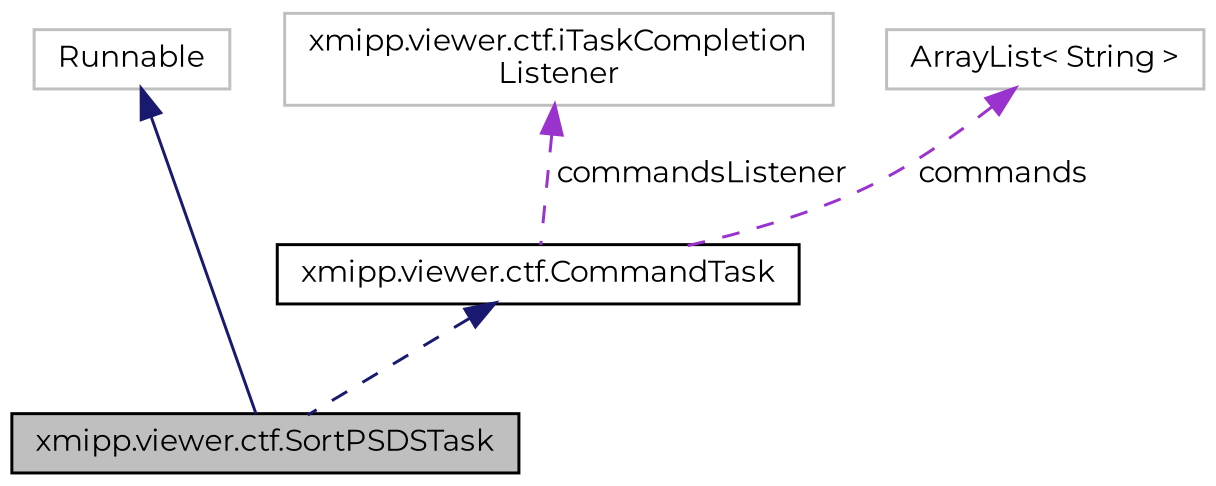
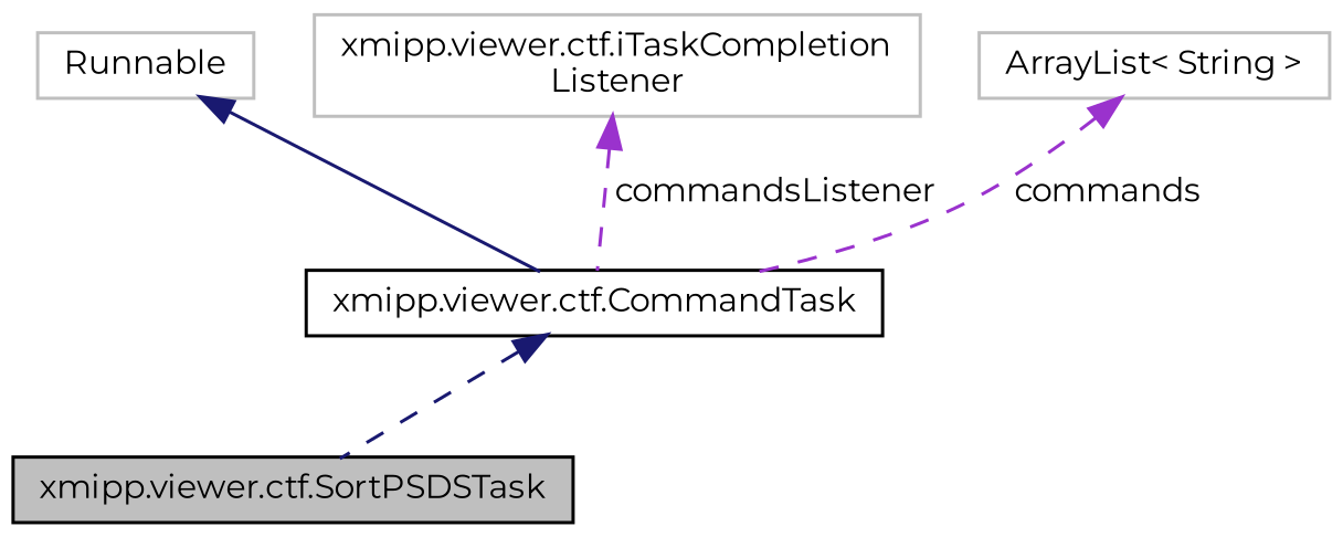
  digraph {
    fontname=Montserrat
    node [color=grey75 fillcolor=white fontname=Montserrat fontsize=10 shape=record style=filled]
    edge [color=midnightblue dir=back fontname=Montserrat fontsize=10 labelfontname=Helvetica labelfontsize=10 style=dashed]
    n1 [color=black fillcolor=grey75 fontcolor=black height=0.2 label="xmipp.viewer.ctf.SortPSDSTask" width=0.4]
    n2 [color=black height=0.2 label="xmipp.viewer.ctf.CommandTask" width=0.4]
    n3 [height=0.2 label=Runnable width=0.4]
    n4 [height=0.2 label="xmipp.viewer.ctf.iTaskCompletion\lListener" width=0.4]
    n5 [height=0.2 label="ArrayList\< String \>" width=0.4]
    n2 -> n1
-   n3 -> n1 [style=solid]
+   n3 -> n2 [style=solid]
    n4 -> n2 [color=darkorchid3 label=" commandsListener"]
    n5 -> n2 [color=darkorchid3 label=" commands"]
  }
